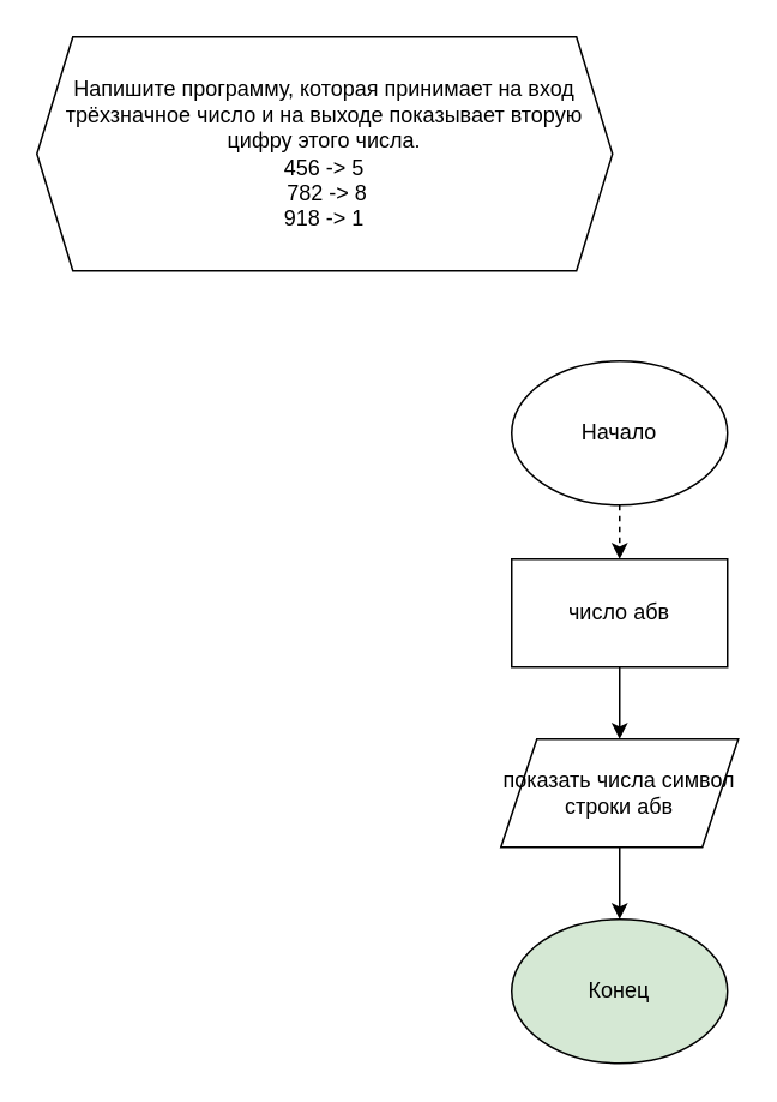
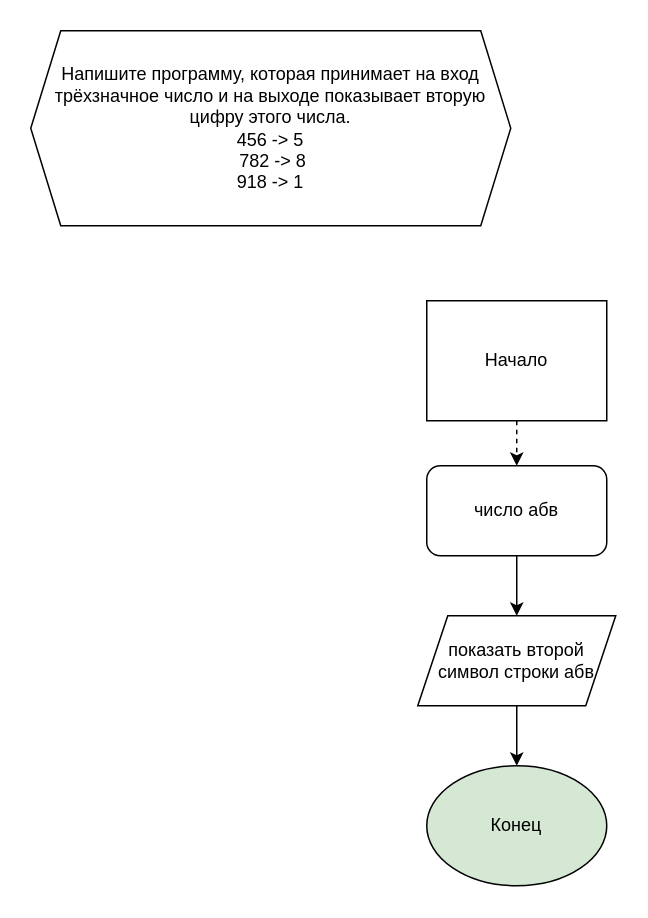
  <mxCell id="0" />
  <mxCell id="1" parent="0" />
  <mxCell id="2" value="&lt;div&gt;Напишите программу, которая принимает на вход трёхзначное число и на выходе показывает вторую цифру этого числа.&lt;/div&gt;&lt;div&gt;456 -&amp;gt; 5&lt;/div&gt;&lt;div&gt;&lt;span&gt;&amp;nbsp;782 -&amp;gt; 8&lt;/span&gt;&lt;/div&gt;&lt;div&gt;918 -&amp;gt; 1&lt;/div&gt;" style="shape=hexagon;perimeter=hexagonPerimeter2;whiteSpace=wrap;html=1;fixedSize=1;" vertex="1" parent="1"><mxGeometry x="20" y="20" width="320" height="130" as="geometry" /></mxCell>
  <mxCell id="3" value="" style="edgeStyle=none;html=1;dashed=1;" edge="1" parent="1" source="4" target="6"><mxGeometry relative="1" as="geometry" /></mxCell>
- <mxCell id="4" value="Начало" style="ellipse;whiteSpace=wrap;html=1;" vertex="1" parent="1"><mxGeometry x="284" y="200" width="120" height="80" as="geometry" /></mxCell>
+ <mxCell id="4" value="Начало" style="whiteSpace=wrap;html=1;rounded=0;" vertex="1" parent="1"><mxGeometry x="284" y="200" width="120" height="80" as="geometry" /></mxCell>
  <mxCell id="5" value="" style="edgeStyle=none;html=1;" edge="1" parent="1" source="6" target="8"><mxGeometry relative="1" as="geometry" /></mxCell>
- <mxCell id="6" value="число абв" style="whiteSpace=wrap;html=1;rounded=0;" vertex="1" parent="1"><mxGeometry x="284" y="310" width="120" height="60" as="geometry" /></mxCell>
+ <mxCell id="6" value="число абв" style="rounded=1;whiteSpace=wrap;html=1;" vertex="1" parent="1"><mxGeometry x="284" y="310" width="120" height="60" as="geometry" /></mxCell>
  <mxCell id="7" value="" style="edgeStyle=none;html=1;" edge="1" parent="1" source="8" target="9"><mxGeometry relative="1" as="geometry" /></mxCell>
- <mxCell id="8" value="показать числа символ строки абв" style="shape=parallelogram;perimeter=parallelogramPerimeter;whiteSpace=wrap;html=1;fixedSize=1;" vertex="1" parent="1"><mxGeometry x="278" y="410" width="132" height="60" as="geometry" /></mxCell>
+ <mxCell id="8" value="показать второй символ строки абв" style="shape=parallelogram;perimeter=parallelogramPerimeter;whiteSpace=wrap;html=1;fixedSize=1;" vertex="1" parent="1"><mxGeometry x="278" y="410" width="132" height="60" as="geometry" /></mxCell>
  <mxCell id="9" value="Конец" style="ellipse;whiteSpace=wrap;html=1;fillColor=#d5e8d4;" vertex="1" parent="1"><mxGeometry x="284" y="510" width="120" height="80" as="geometry" /></mxCell>
